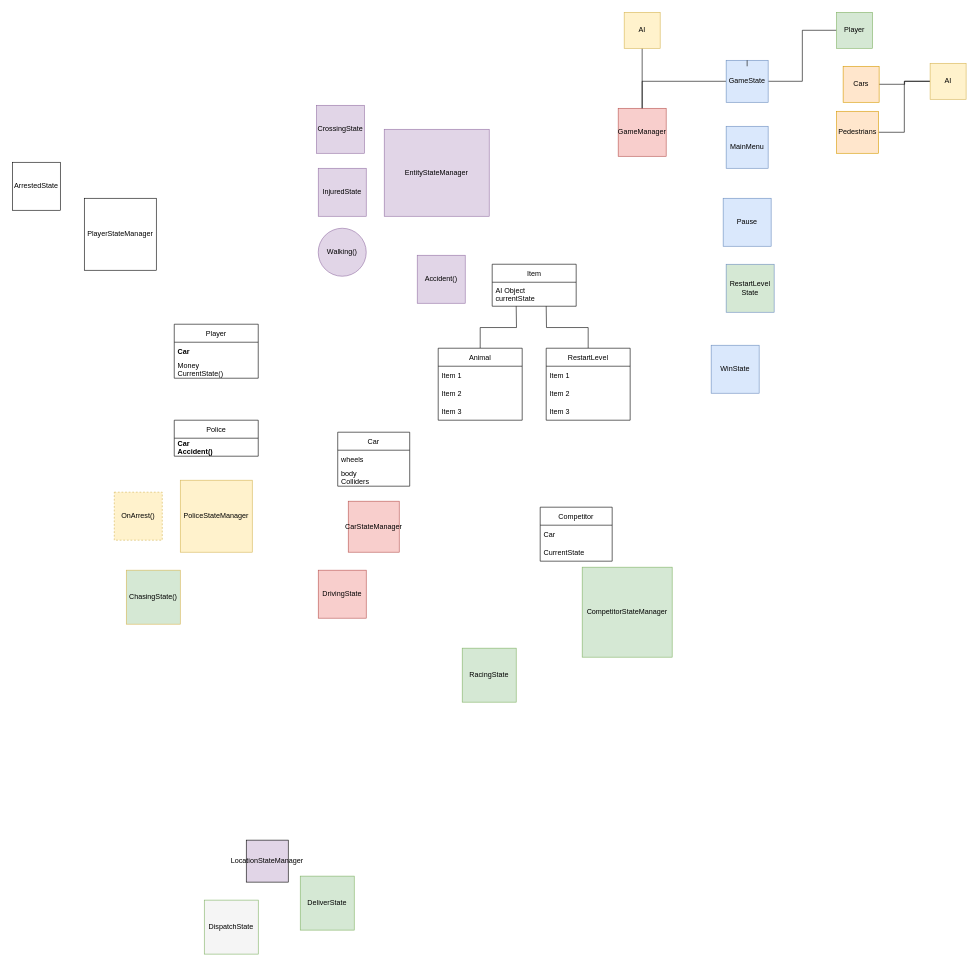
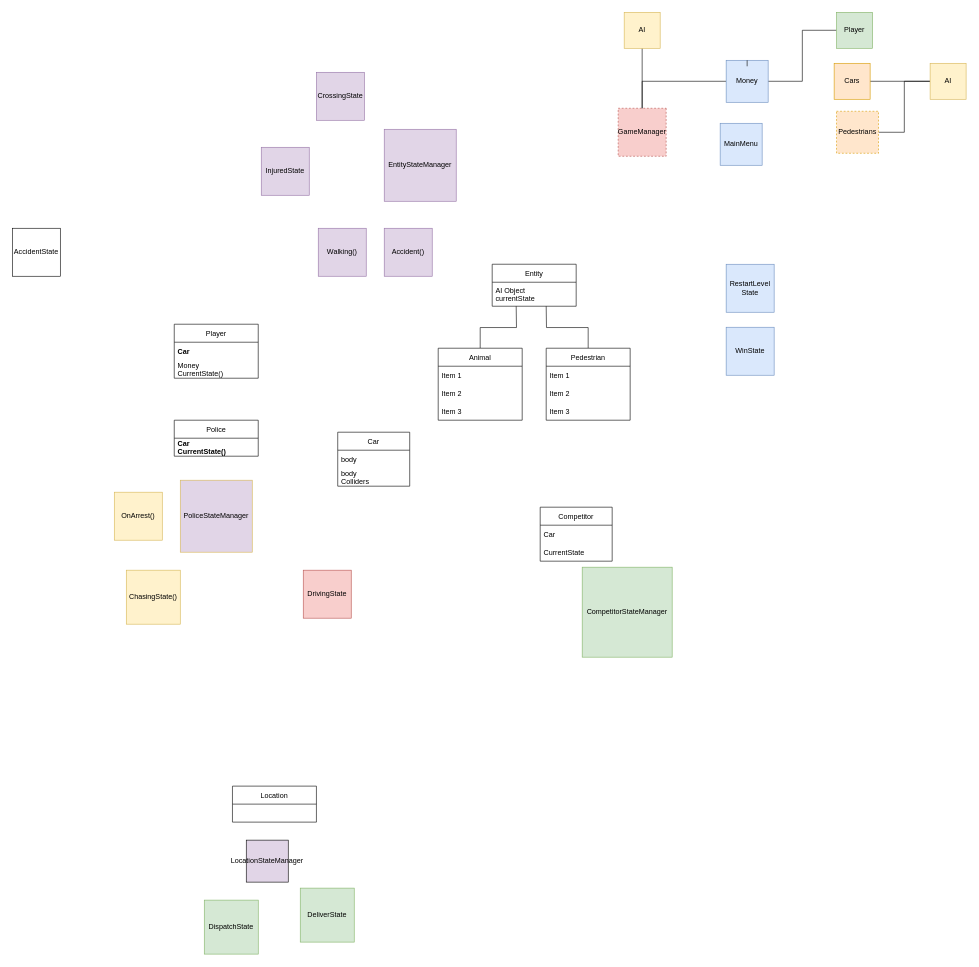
  <mxCell id="0" />
  <mxCell id="1" parent="0" />
- <mxCell id="2" value="GameManager&lt;br&gt;" style="whiteSpace=wrap;html=1;aspect=fixed;fillColor=#f8cecc;strokeColor=#b85450;direction=south;" parent="1" vertex="1"><mxGeometry x="1030" y="180" width="80" height="80" as="geometry" /></mxCell>
+ <mxCell id="2" value="GameManager&lt;br&gt;" style="whiteSpace=wrap;html=1;aspect=fixed;fillColor=#f8cecc;strokeColor=#b85450;direction=south;dashed=1;" parent="1" vertex="1"><mxGeometry x="1030" y="180" width="80" height="80" as="geometry" /></mxCell>
  <mxCell id="3" style="edgeStyle=orthogonalEdgeStyle;rounded=0;orthogonalLoop=1;jettySize=auto;html=1;entryX=0;entryY=0.5;entryDx=0;entryDy=0;endArrow=none;endFill=0;strokeColor=default;" parent="1" source="5" target="7" edge="1"><mxGeometry relative="1" as="geometry" /></mxCell>
  <mxCell id="4" style="edgeStyle=orthogonalEdgeStyle;rounded=0;orthogonalLoop=1;jettySize=auto;html=1;endArrow=none;endFill=0;strokeColor=default;" parent="1" source="5" target="2" edge="1"><mxGeometry relative="1" as="geometry" /></mxCell>
- <mxCell id="5" value="GameState" style="whiteSpace=wrap;html=1;aspect=fixed;fillColor=#dae8fc;strokeColor=#6c8ebf;" parent="1" vertex="1"><mxGeometry x="1210" y="100" width="70" height="70" as="geometry" /></mxCell>
- <mxCell id="6" value="MainMenu" style="whiteSpace=wrap;html=1;aspect=fixed;fillColor=#dae8fc;strokeColor=#6c8ebf;" parent="1" vertex="1"><mxGeometry x="1210" y="210" width="70" height="70" as="geometry" /></mxCell>
+ <mxCell id="5" value="Money" style="whiteSpace=wrap;html=1;aspect=fixed;fillColor=#dae8fc;strokeColor=#6c8ebf;" parent="1" vertex="1"><mxGeometry x="1210" y="100" width="70" height="70" as="geometry" /></mxCell>
+ <mxCell id="6" value="MainMenu" style="whiteSpace=wrap;html=1;aspect=fixed;fillColor=#dae8fc;strokeColor=#6c8ebf;" parent="1" vertex="1"><mxGeometry x="1200" y="205" width="70" height="70" as="geometry" /></mxCell>
  <mxCell id="7" value="Player" style="whiteSpace=wrap;html=1;aspect=fixed;fillColor=#d5e8d4;strokeColor=#82b366;" parent="1" vertex="1"><mxGeometry x="1394" y="20" width="60" height="60" as="geometry" /></mxCell>
  <mxCell id="8" value="" style="edgeStyle=orthogonalEdgeStyle;rounded=0;orthogonalLoop=1;jettySize=auto;html=1;strokeColor=default;endArrow=none;endFill=0;" parent="1" source="9" target="2" edge="1"><mxGeometry relative="1" as="geometry" /></mxCell>
  <mxCell id="9" value="AI" style="whiteSpace=wrap;html=1;aspect=fixed;fillColor=#fff2cc;strokeColor=#d6b656;" parent="1" vertex="1"><mxGeometry x="1040" y="20" width="60" height="60" as="geometry" /></mxCell>
  <mxCell id="10" style="edgeStyle=orthogonalEdgeStyle;rounded=0;orthogonalLoop=1;jettySize=auto;html=1;entryX=0;entryY=0.5;entryDx=0;entryDy=0;endArrow=none;endFill=0;strokeColor=default;" parent="1" source="11" target="14" edge="1"><mxGeometry relative="1" as="geometry" /></mxCell>
- <mxCell id="11" value="Cars" style="whiteSpace=wrap;html=1;aspect=fixed;fillColor=#ffe6cc;strokeColor=#d79b00;" parent="1" vertex="1"><mxGeometry x="1405" y="110" width="60" height="60" as="geometry" /></mxCell>
+ <mxCell id="11" value="Cars" style="whiteSpace=wrap;html=1;aspect=fixed;fillColor=#ffe6cc;strokeColor=#d79b00;" parent="1" vertex="1"><mxGeometry x="1390" y="105" width="60" height="60" as="geometry" /></mxCell>
  <mxCell id="12" style="edgeStyle=orthogonalEdgeStyle;rounded=0;orthogonalLoop=1;jettySize=auto;html=1;entryX=0;entryY=0.5;entryDx=0;entryDy=0;endArrow=none;endFill=0;strokeColor=default;" parent="1" source="13" target="14" edge="1"><mxGeometry relative="1" as="geometry" /></mxCell>
- <mxCell id="13" value="Pedestrians" style="whiteSpace=wrap;html=1;aspect=fixed;fillColor=#ffe6cc;strokeColor=#d79b00;" parent="1" vertex="1"><mxGeometry x="1394" y="185" width="70" height="70" as="geometry" /></mxCell>
+ <mxCell id="13" value="Pedestrians" style="whiteSpace=wrap;html=1;aspect=fixed;fillColor=#ffe6cc;strokeColor=#d79b00;dashed=1;" parent="1" vertex="1"><mxGeometry x="1394" y="185" width="70" height="70" as="geometry" /></mxCell>
  <mxCell id="14" value="AI" style="whiteSpace=wrap;html=1;aspect=fixed;fillColor=#fff2cc;strokeColor=#d6b656;" parent="1" vertex="1"><mxGeometry x="1550" y="105" width="60" height="60" as="geometry" /></mxCell>
  <mxCell id="15" value="Car" style="swimlane;fontStyle=0;childLayout=stackLayout;horizontal=1;startSize=30;horizontalStack=0;resizeParent=1;resizeParentMax=0;resizeLast=0;collapsible=1;marginBottom=0;" parent="1" vertex="1"><mxGeometry x="562.5" y="720" width="120" height="90" as="geometry" /></mxCell>
- <mxCell id="16" value="wheels" style="text;strokeColor=none;fillColor=none;align=left;verticalAlign=middle;spacingLeft=4;spacingRight=4;overflow=hidden;points=[[0,0.5],[1,0.5]];portConstraint=eastwest;rotatable=0;" parent="15" vertex="1"><mxGeometry y="30" width="120" height="30" as="geometry" /></mxCell>
+ <mxCell id="16" value="body" style="text;strokeColor=none;fillColor=none;align=left;verticalAlign=middle;spacingLeft=4;spacingRight=4;overflow=hidden;points=[[0,0.5],[1,0.5]];portConstraint=eastwest;rotatable=0;" parent="15" vertex="1"><mxGeometry y="30" width="120" height="30" as="geometry" /></mxCell>
  <mxCell id="17" value="body&#10;Colliders" style="text;strokeColor=none;fillColor=none;align=left;verticalAlign=middle;spacingLeft=4;spacingRight=4;overflow=hidden;points=[[0,0.5],[1,0.5]];portConstraint=eastwest;rotatable=0;" parent="15" vertex="1"><mxGeometry y="60" width="120" height="30" as="geometry" /></mxCell>
  <mxCell id="18" value="Player" style="swimlane;fontStyle=0;childLayout=stackLayout;horizontal=1;startSize=30;horizontalStack=0;resizeParent=1;resizeParentMax=0;resizeLast=0;collapsible=1;marginBottom=0;" parent="1" vertex="1"><mxGeometry x="290" y="540" width="140" height="90" as="geometry" /></mxCell>
  <mxCell id="19" value="Car" style="text;strokeColor=none;fillColor=none;align=left;verticalAlign=middle;spacingLeft=4;spacingRight=4;overflow=hidden;points=[[0,0.5],[1,0.5]];portConstraint=eastwest;rotatable=0;fontStyle=1" parent="18" vertex="1"><mxGeometry y="30" width="140" height="30" as="geometry" /></mxCell>
  <mxCell id="20" value="Money&#10;CurrentState()" style="text;strokeColor=none;fillColor=none;align=left;verticalAlign=middle;spacingLeft=4;spacingRight=4;overflow=hidden;points=[[0,0.5],[1,0.5]];portConstraint=eastwest;rotatable=0;" parent="18" vertex="1"><mxGeometry y="60" width="140" height="30" as="geometry" /></mxCell>
  <mxCell id="21" value="Police" style="swimlane;fontStyle=0;childLayout=stackLayout;horizontal=1;startSize=30;horizontalStack=0;resizeParent=1;resizeParentMax=0;resizeLast=0;collapsible=1;marginBottom=0;" parent="1" vertex="1"><mxGeometry x="290" y="700" width="140" height="60" as="geometry" /></mxCell>
- <mxCell id="22" value="Car&#10;Accident()" style="text;strokeColor=none;fillColor=none;align=left;verticalAlign=middle;spacingLeft=4;spacingRight=4;overflow=hidden;points=[[0,0.5],[1,0.5]];portConstraint=eastwest;rotatable=0;fontStyle=1" parent="21" vertex="1"><mxGeometry y="30" width="140" height="30" as="geometry" /></mxCell>
- <mxCell id="23" value="ChasingState()" style="whiteSpace=wrap;html=1;aspect=fixed;fillColor=#d5e8d4;strokeColor=#d6b656;" parent="1" vertex="1"><mxGeometry x="210" y="950" width="90" height="90" as="geometry" /></mxCell>
- <mxCell id="24" value="OnArrest()" style="whiteSpace=wrap;html=1;aspect=fixed;fillColor=#fff2cc;strokeColor=#d6b656;dashed=1;" parent="1" vertex="1"><mxGeometry x="190" y="820" width="80" height="80" as="geometry" /></mxCell>
- <mxCell id="25" value="ArrestedState" style="whiteSpace=wrap;html=1;aspect=fixed;" parent="1" vertex="1"><mxGeometry x="20" y="270" width="80" height="80" as="geometry" /></mxCell>
- <mxCell id="26" value="PoliceStateManager" style="whiteSpace=wrap;html=1;aspect=fixed;fillColor=#fff2cc;strokeColor=#d6b656;" parent="1" vertex="1"><mxGeometry x="300" y="800" width="120" height="120" as="geometry" /></mxCell>
- <mxCell id="27" value="PlayerStateManager" style="whiteSpace=wrap;html=1;aspect=fixed;" parent="1" vertex="1"><mxGeometry x="140" y="330" width="120" height="120" as="geometry" /></mxCell>
+ <mxCell id="22" value="Car&#10;CurrentState()" style="text;strokeColor=none;fillColor=none;align=left;verticalAlign=middle;spacingLeft=4;spacingRight=4;overflow=hidden;points=[[0,0.5],[1,0.5]];portConstraint=eastwest;rotatable=0;fontStyle=1" parent="21" vertex="1"><mxGeometry y="30" width="140" height="30" as="geometry" /></mxCell>
+ <mxCell id="23" value="ChasingState()" style="whiteSpace=wrap;html=1;aspect=fixed;fillColor=#fff2cc;strokeColor=#d6b656;" parent="1" vertex="1"><mxGeometry x="210" y="950" width="90" height="90" as="geometry" /></mxCell>
+ <mxCell id="24" value="OnArrest()" style="whiteSpace=wrap;html=1;aspect=fixed;fillColor=#fff2cc;strokeColor=#d6b656;" parent="1" vertex="1"><mxGeometry x="190" y="820" width="80" height="80" as="geometry" /></mxCell>
+ <mxCell id="26" value="PoliceStateManager" style="whiteSpace=wrap;html=1;aspect=fixed;fillColor=#e1d5e7;strokeColor=#d6b656;" parent="1" vertex="1"><mxGeometry x="300" y="800" width="120" height="120" as="geometry" /></mxCell>
  <mxCell id="28" style="edgeStyle=orthogonalEdgeStyle;rounded=0;orthogonalLoop=1;jettySize=auto;html=1;endArrow=none;endFill=0;strokeColor=default;" parent="1" source="29" edge="1"><mxGeometry relative="1" as="geometry"><mxPoint x="860" y="510" as="targetPoint" /></mxGeometry></mxCell>
  <mxCell id="29" value="Animal" style="swimlane;fontStyle=0;childLayout=stackLayout;horizontal=1;startSize=30;horizontalStack=0;resizeParent=1;resizeParentMax=0;resizeLast=0;collapsible=1;marginBottom=0;" parent="1" vertex="1"><mxGeometry x="730" y="580" width="140" height="120" as="geometry" /></mxCell>
  <mxCell id="30" value="Item 1" style="text;strokeColor=none;fillColor=none;align=left;verticalAlign=middle;spacingLeft=4;spacingRight=4;overflow=hidden;points=[[0,0.5],[1,0.5]];portConstraint=eastwest;rotatable=0;" parent="29" vertex="1"><mxGeometry y="30" width="140" height="30" as="geometry" /></mxCell>
  <mxCell id="31" value="Item 2" style="text;strokeColor=none;fillColor=none;align=left;verticalAlign=middle;spacingLeft=4;spacingRight=4;overflow=hidden;points=[[0,0.5],[1,0.5]];portConstraint=eastwest;rotatable=0;" parent="29" vertex="1"><mxGeometry y="60" width="140" height="30" as="geometry" /></mxCell>
  <mxCell id="32" value="Item 3" style="text;strokeColor=none;fillColor=none;align=left;verticalAlign=middle;spacingLeft=4;spacingRight=4;overflow=hidden;points=[[0,0.5],[1,0.5]];portConstraint=eastwest;rotatable=0;" parent="29" vertex="1"><mxGeometry y="90" width="140" height="30" as="geometry" /></mxCell>
  <mxCell id="33" style="edgeStyle=orthogonalEdgeStyle;rounded=0;orthogonalLoop=1;jettySize=auto;html=1;endArrow=none;endFill=0;strokeColor=default;" parent="1" source="34" edge="1"><mxGeometry relative="1" as="geometry"><mxPoint x="910" y="510" as="targetPoint" /></mxGeometry></mxCell>
- <mxCell id="34" value="RestartLevel" style="swimlane;fontStyle=0;childLayout=stackLayout;horizontal=1;startSize=30;horizontalStack=0;resizeParent=1;resizeParentMax=0;resizeLast=0;collapsible=1;marginBottom=0;" parent="1" vertex="1"><mxGeometry x="910" y="580" width="140" height="120" as="geometry" /></mxCell>
+ <mxCell id="34" value="Pedestrian" style="swimlane;fontStyle=0;childLayout=stackLayout;horizontal=1;startSize=30;horizontalStack=0;resizeParent=1;resizeParentMax=0;resizeLast=0;collapsible=1;marginBottom=0;" parent="1" vertex="1"><mxGeometry x="910" y="580" width="140" height="120" as="geometry" /></mxCell>
  <mxCell id="35" value="Item 1" style="text;strokeColor=none;fillColor=none;align=left;verticalAlign=middle;spacingLeft=4;spacingRight=4;overflow=hidden;points=[[0,0.5],[1,0.5]];portConstraint=eastwest;rotatable=0;" parent="34" vertex="1"><mxGeometry y="30" width="140" height="30" as="geometry" /></mxCell>
  <mxCell id="36" value="Item 2" style="text;strokeColor=none;fillColor=none;align=left;verticalAlign=middle;spacingLeft=4;spacingRight=4;overflow=hidden;points=[[0,0.5],[1,0.5]];portConstraint=eastwest;rotatable=0;" parent="34" vertex="1"><mxGeometry y="60" width="140" height="30" as="geometry" /></mxCell>
  <mxCell id="37" value="Item 3" style="text;strokeColor=none;fillColor=none;align=left;verticalAlign=middle;spacingLeft=4;spacingRight=4;overflow=hidden;points=[[0,0.5],[1,0.5]];portConstraint=eastwest;rotatable=0;" parent="34" vertex="1"><mxGeometry y="90" width="140" height="30" as="geometry" /></mxCell>
- <mxCell id="38" value="CrossingState" style="whiteSpace=wrap;html=1;aspect=fixed;fillColor=#e1d5e7;strokeColor=#9673a6;" parent="1" vertex="1"><mxGeometry x="527" y="175" width="80" height="80" as="geometry" /></mxCell>
- <mxCell id="39" value="EntityStateManager" style="whiteSpace=wrap;html=1;aspect=fixed;fillColor=#e1d5e7;strokeColor=#9673a6;" parent="1" vertex="1"><mxGeometry x="640" y="215" width="175" height="145" as="geometry" /></mxCell>
- <mxCell id="40" value="Item" style="swimlane;fontStyle=0;childLayout=stackLayout;horizontal=1;startSize=30;horizontalStack=0;resizeParent=1;resizeParentMax=0;resizeLast=0;collapsible=1;marginBottom=0;" parent="1" vertex="1"><mxGeometry x="820" y="440" width="140" height="70" as="geometry" /></mxCell>
+ <mxCell id="38" value="CrossingState" style="whiteSpace=wrap;html=1;aspect=fixed;fillColor=#e1d5e7;strokeColor=#9673a6;" parent="1" vertex="1"><mxGeometry x="527" y="120" width="80" height="80" as="geometry" /></mxCell>
+ <mxCell id="39" value="EntityStateManager" style="whiteSpace=wrap;html=1;aspect=fixed;fillColor=#e1d5e7;strokeColor=#9673a6;" parent="1" vertex="1"><mxGeometry x="640" y="215" width="120" height="120" as="geometry" /></mxCell>
+ <mxCell id="40" value="Entity" style="swimlane;fontStyle=0;childLayout=stackLayout;horizontal=1;startSize=30;horizontalStack=0;resizeParent=1;resizeParentMax=0;resizeLast=0;collapsible=1;marginBottom=0;" parent="1" vertex="1"><mxGeometry x="820" y="440" width="140" height="70" as="geometry" /></mxCell>
  <mxCell id="41" value="AI Object&#10;currentState" style="text;strokeColor=none;fillColor=none;align=left;verticalAlign=middle;spacingLeft=4;spacingRight=4;overflow=hidden;points=[[0,0.5],[1,0.5]];portConstraint=eastwest;rotatable=0;" parent="40" vertex="1"><mxGeometry y="30" width="140" height="40" as="geometry" /></mxCell>
- <mxCell id="42" value="InjuredState" style="whiteSpace=wrap;html=1;aspect=fixed;fillColor=#e1d5e7;strokeColor=#9673a6;" parent="1" vertex="1"><mxGeometry x="530" y="280" width="80" height="80" as="geometry" /></mxCell>
- <mxCell id="43" value="Walking()" style="ellipse;whiteSpace=wrap;html=1;aspect=fixed;fillColor=#e1d5e7;strokeColor=#9673a6;" parent="1" vertex="1"><mxGeometry x="530" y="380" width="80" height="80" as="geometry" /></mxCell>
+ <mxCell id="42" value="InjuredState" style="whiteSpace=wrap;html=1;aspect=fixed;fillColor=#e1d5e7;strokeColor=#9673a6;" parent="1" vertex="1"><mxGeometry x="435" y="245" width="80" height="80" as="geometry" /></mxCell>
+ <mxCell id="43" value="Walking()" style="whiteSpace=wrap;html=1;aspect=fixed;fillColor=#e1d5e7;strokeColor=#9673a6;" parent="1" vertex="1"><mxGeometry x="530" y="380" width="80" height="80" as="geometry" /></mxCell>
  <mxCell id="44" value="Competitor" style="swimlane;fontStyle=0;childLayout=stackLayout;horizontal=1;startSize=30;horizontalStack=0;resizeParent=1;resizeParentMax=0;resizeLast=0;collapsible=1;marginBottom=0;" parent="1" vertex="1"><mxGeometry x="900" y="845" width="120" height="90" as="geometry" /></mxCell>
  <mxCell id="45" value="Car" style="text;strokeColor=none;fillColor=none;align=left;verticalAlign=middle;spacingLeft=4;spacingRight=4;overflow=hidden;points=[[0,0.5],[1,0.5]];portConstraint=eastwest;rotatable=0;" parent="44" vertex="1"><mxGeometry y="30" width="120" height="30" as="geometry" /></mxCell>
  <mxCell id="46" value="CurrentState" style="text;strokeColor=none;fillColor=none;align=left;verticalAlign=middle;spacingLeft=4;spacingRight=4;overflow=hidden;points=[[0,0.5],[1,0.5]];portConstraint=eastwest;rotatable=0;" parent="44" vertex="1"><mxGeometry y="60" width="120" height="30" as="geometry" /></mxCell>
  <mxCell id="47" value="CompetitorStateManager" style="whiteSpace=wrap;html=1;aspect=fixed;fillColor=#d5e8d4;strokeColor=#82b366;" parent="1" vertex="1"><mxGeometry x="970" y="945" width="150" height="150" as="geometry" /></mxCell>
- <mxCell id="48" value="CarStateManager" style="whiteSpace=wrap;html=1;aspect=fixed;fillColor=#f8cecc;strokeColor=#b85450;" parent="1" vertex="1"><mxGeometry x="580" y="835" width="85" height="85" as="geometry" /></mxCell>
- <mxCell id="49" value="RacingState" style="whiteSpace=wrap;html=1;aspect=fixed;fillColor=#d5e8d4;strokeColor=#82b366;" parent="1" vertex="1"><mxGeometry x="770" y="1080" width="90" height="90" as="geometry" /></mxCell>
- <mxCell id="50" value="DrivingState" style="whiteSpace=wrap;html=1;aspect=fixed;fillColor=#f8cecc;strokeColor=#b85450;" parent="1" vertex="1"><mxGeometry x="530" y="950" width="80" height="80" as="geometry" /></mxCell>
- <mxCell id="52" value="Accident()" style="whiteSpace=wrap;html=1;aspect=fixed;fillColor=#e1d5e7;strokeColor=#9673a6;" parent="1" vertex="1"><mxGeometry x="695" y="425" width="80" height="80" as="geometry" /></mxCell>
+ <mxCell id="50" value="DrivingState" style="whiteSpace=wrap;html=1;aspect=fixed;fillColor=#f8cecc;strokeColor=#b85450;" parent="1" vertex="1"><mxGeometry x="505" y="950" width="80" height="80" as="geometry" /></mxCell>
+ <mxCell id="51" value="AccidentState" style="whiteSpace=wrap;html=1;aspect=fixed;" parent="1" vertex="1"><mxGeometry x="20" y="380" width="80" height="80" as="geometry" /></mxCell>
+ <mxCell id="52" value="Accident()" style="whiteSpace=wrap;html=1;aspect=fixed;fillColor=#e1d5e7;strokeColor=#9673a6;" parent="1" vertex="1"><mxGeometry x="640" y="380" width="80" height="80" as="geometry" /></mxCell>
  <mxCell id="53" style="edgeStyle=orthogonalEdgeStyle;rounded=0;orthogonalLoop=1;jettySize=auto;html=1;exitX=0.5;exitY=0;exitDx=0;exitDy=0;entryX=0.5;entryY=0.143;entryDx=0;entryDy=0;entryPerimeter=0;endArrow=none;endFill=0;strokeColor=default;" parent="1" source="5" target="5" edge="1"><mxGeometry relative="1" as="geometry" /></mxCell>
- <mxCell id="54" value="RestartLevel&lt;br&gt;State" style="whiteSpace=wrap;html=1;aspect=fixed;fillColor=#d5e8d4;strokeColor=#6c8ebf;" parent="1" vertex="1"><mxGeometry x="1210" y="440" width="80" height="80" as="geometry" /></mxCell>
- <mxCell id="55" value="WinState" style="whiteSpace=wrap;html=1;aspect=fixed;fillColor=#dae8fc;strokeColor=#6c8ebf;" parent="1" vertex="1"><mxGeometry x="1185" y="575" width="80" height="80" as="geometry" /></mxCell>
- <mxCell id="56" value="Pause" style="whiteSpace=wrap;html=1;aspect=fixed;fillColor=#dae8fc;strokeColor=#6c8ebf;" parent="1" vertex="1"><mxGeometry x="1205" y="330" width="80" height="80" as="geometry" /></mxCell>
- <mxCell id="57" value="DeliverState" style="whiteSpace=wrap;html=1;aspect=fixed;fillColor=#d5e8d4;strokeColor=#82b366;" parent="1" vertex="1"><mxGeometry x="500" y="1460" width="90" height="90" as="geometry" /></mxCell>
+ <mxCell id="54" value="RestartLevel&lt;br&gt;State" style="whiteSpace=wrap;html=1;aspect=fixed;fillColor=#dae8fc;strokeColor=#6c8ebf;" parent="1" vertex="1"><mxGeometry x="1210" y="440" width="80" height="80" as="geometry" /></mxCell>
+ <mxCell id="55" value="WinState" style="whiteSpace=wrap;html=1;aspect=fixed;fillColor=#dae8fc;strokeColor=#6c8ebf;" parent="1" vertex="1"><mxGeometry x="1210" y="545" width="80" height="80" as="geometry" /></mxCell>
+ <mxCell id="57" value="DeliverState" style="whiteSpace=wrap;html=1;aspect=fixed;fillColor=#d5e8d4;strokeColor=#82b366;" parent="1" vertex="1"><mxGeometry x="500" y="1480" width="90" height="90" as="geometry" /></mxCell>
+ <mxCell id="58" value="Location" style="swimlane;fontStyle=0;childLayout=stackLayout;horizontal=1;startSize=30;horizontalStack=0;resizeParent=1;resizeParentMax=0;resizeLast=0;collapsible=1;marginBottom=0;" parent="1" vertex="1"><mxGeometry x="387" y="1310" width="140" height="60" as="geometry" /></mxCell>
  <mxCell id="59" value="LocationStateManager" style="whiteSpace=wrap;html=1;aspect=fixed;fillColor=#e1d5e7;" parent="1" vertex="1"><mxGeometry x="410" y="1400" width="70" height="70" as="geometry" /></mxCell>
- <mxCell id="60" value="DispatchState" style="whiteSpace=wrap;html=1;aspect=fixed;fillColor=#f5f5f5;strokeColor=#82b366;" parent="1" vertex="1"><mxGeometry x="340" y="1500" width="90" height="90" as="geometry" /></mxCell>
+ <mxCell id="60" value="DispatchState" style="whiteSpace=wrap;html=1;aspect=fixed;fillColor=#d5e8d4;strokeColor=#82b366;" parent="1" vertex="1"><mxGeometry x="340" y="1500" width="90" height="90" as="geometry" /></mxCell>
